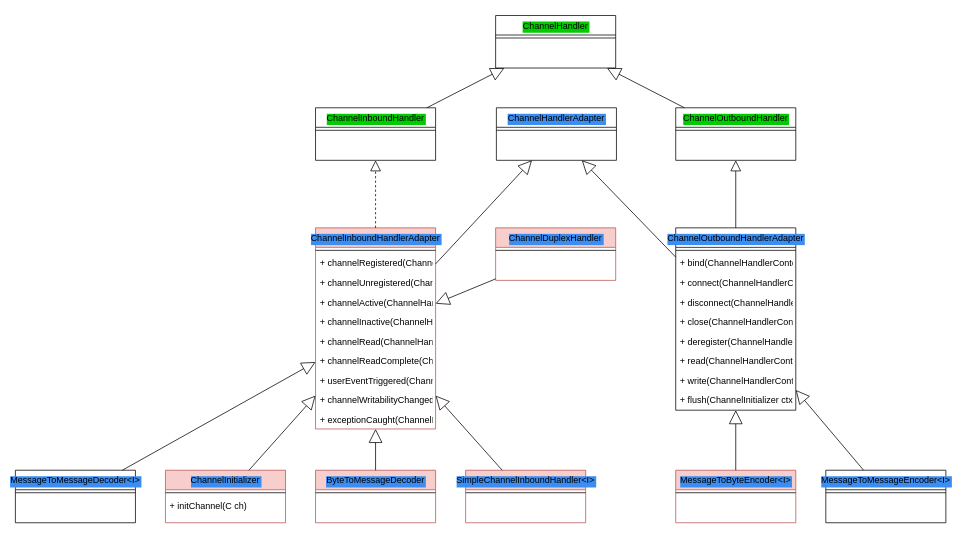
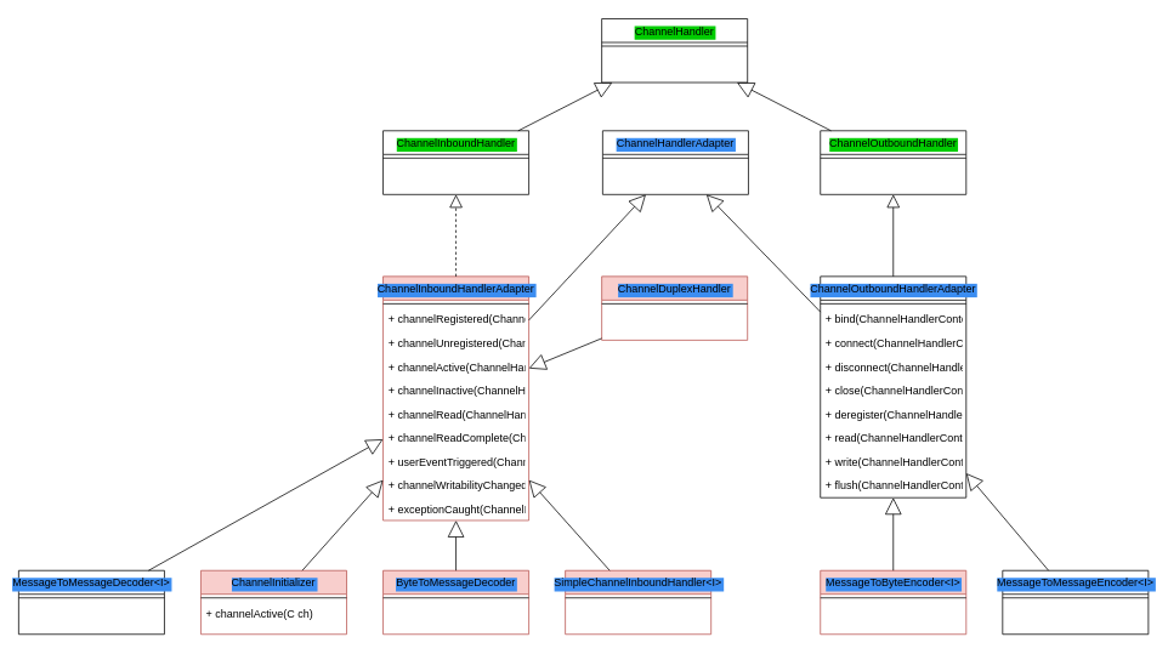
  <mxCell id="0" />
  <mxCell id="1" parent="0" />
  <mxCell id="2" value="ChannelHandler" style="swimlane;fontStyle=0;align=center;verticalAlign=top;childLayout=stackLayout;horizontal=1;startSize=26;horizontalStack=0;resizeParent=1;resizeLast=0;collapsible=1;marginBottom=0;rounded=0;shadow=0;strokeWidth=1;labelBackgroundColor=#00CC00;" parent="1" vertex="1"><mxGeometry x="660" y="20" width="160" height="70" as="geometry"><mxRectangle x="340" y="380" width="170" height="26" as="alternateBounds" /></mxGeometry></mxCell>
  <mxCell id="3" value="" style="line;html=1;strokeWidth=1;align=left;verticalAlign=middle;spacingTop=-1;spacingLeft=3;spacingRight=3;rotatable=0;labelPosition=right;points=[];portConstraint=eastwest;" parent="2" vertex="1"><mxGeometry y="26" width="160" height="8" as="geometry" /></mxCell>
  <mxCell id="4" value="ChannelOutboundHandler" style="swimlane;fontStyle=0;align=center;verticalAlign=top;childLayout=stackLayout;horizontal=1;startSize=26;horizontalStack=0;resizeParent=1;resizeLast=0;collapsible=1;marginBottom=0;rounded=0;shadow=0;strokeWidth=1;labelBackgroundColor=#00CC00;" parent="1" vertex="1"><mxGeometry x="900" y="143" width="160" height="70" as="geometry"><mxRectangle x="340" y="380" width="170" height="26" as="alternateBounds" /></mxGeometry></mxCell>
  <mxCell id="5" value="" style="line;html=1;strokeWidth=1;align=left;verticalAlign=middle;spacingTop=-1;spacingLeft=3;spacingRight=3;rotatable=0;labelPosition=right;points=[];portConstraint=eastwest;" parent="4" vertex="1"><mxGeometry y="26" width="160" height="8" as="geometry" /></mxCell>
  <mxCell id="6" value="ChannelHandlerAdapter" style="swimlane;fontStyle=0;align=center;verticalAlign=top;childLayout=stackLayout;horizontal=1;startSize=26;horizontalStack=0;resizeParent=1;resizeLast=0;collapsible=1;marginBottom=0;rounded=0;shadow=0;strokeWidth=1;labelBackgroundColor=#3B8DF1;" parent="1" vertex="1"><mxGeometry x="661" y="143" width="160" height="70" as="geometry"><mxRectangle x="340" y="380" width="170" height="26" as="alternateBounds" /></mxGeometry></mxCell>
  <mxCell id="7" value="" style="line;html=1;strokeWidth=1;align=left;verticalAlign=middle;spacingTop=-1;spacingLeft=3;spacingRight=3;rotatable=0;labelPosition=right;points=[];portConstraint=eastwest;" parent="6" vertex="1"><mxGeometry y="26" width="160" height="8" as="geometry" /></mxCell>
  <mxCell id="8" value="ChannelInboundHandler" style="swimlane;fontStyle=0;align=center;verticalAlign=top;childLayout=stackLayout;horizontal=1;startSize=26;horizontalStack=0;resizeParent=1;resizeLast=0;collapsible=1;marginBottom=0;rounded=0;shadow=0;strokeWidth=1;labelBackgroundColor=#00CC00;" parent="1" vertex="1"><mxGeometry x="420" y="143" width="160" height="70" as="geometry"><mxRectangle x="340" y="380" width="170" height="26" as="alternateBounds" /></mxGeometry></mxCell>
  <mxCell id="9" value="" style="line;html=1;strokeWidth=1;align=left;verticalAlign=middle;spacingTop=-1;spacingLeft=3;spacingRight=3;rotatable=0;labelPosition=right;points=[];portConstraint=eastwest;" parent="8" vertex="1"><mxGeometry y="26" width="160" height="8" as="geometry" /></mxCell>
  <mxCell id="10" value="" style="endArrow=block;endSize=16;endFill=0;html=1;" parent="1" source="8" target="2" edge="1"><mxGeometry width="160" relative="1" as="geometry"><mxPoint x="-10" y="153" as="sourcePoint" /><mxPoint x="-10" y="100" as="targetPoint" /></mxGeometry></mxCell>
  <mxCell id="11" value="" style="endArrow=block;endSize=16;endFill=0;html=1;" parent="1" source="4" target="2" edge="1"><mxGeometry width="160" relative="1" as="geometry"><mxPoint x="578.293" y="153" as="sourcePoint" /><mxPoint x="681.707" y="100" as="targetPoint" /></mxGeometry></mxCell>
  <mxCell id="12" value="ChannelInboundHandlerAdapter" style="swimlane;fontStyle=0;align=center;verticalAlign=top;childLayout=stackLayout;horizontal=1;startSize=26;horizontalStack=0;resizeParent=1;resizeLast=0;collapsible=1;marginBottom=0;rounded=0;shadow=0;strokeWidth=1;fillColor=#f8cecc;strokeColor=#b85450;labelBackgroundColor=#3B8DF1;" parent="1" vertex="1"><mxGeometry x="420" y="303" width="160" height="268" as="geometry"><mxRectangle x="340" y="380" width="170" height="26" as="alternateBounds" /></mxGeometry></mxCell>
  <mxCell id="13" value="" style="line;html=1;strokeWidth=1;align=left;verticalAlign=middle;spacingTop=-1;spacingLeft=3;spacingRight=3;rotatable=0;labelPosition=right;points=[];portConstraint=eastwest;" parent="12" vertex="1"><mxGeometry y="26" width="160" height="8" as="geometry" /></mxCell>
  <mxCell id="14" value="+ channelRegistered(ChannelHandlerContext ctx)" style="text;strokeColor=none;fillColor=none;align=left;verticalAlign=top;spacingLeft=4;spacingRight=4;overflow=hidden;rotatable=0;points=[[0,0.5],[1,0.5]];portConstraint=eastwest;" parent="12" vertex="1"><mxGeometry y="34" width="160" height="26" as="geometry" /></mxCell>
  <mxCell id="15" value="+ channelUnregistered(ChannelHandlerContext ctx)" style="text;strokeColor=none;fillColor=none;align=left;verticalAlign=top;spacingLeft=4;spacingRight=4;overflow=hidden;rotatable=0;points=[[0,0.5],[1,0.5]];portConstraint=eastwest;" parent="12" vertex="1"><mxGeometry y="60" width="160" height="26" as="geometry" /></mxCell>
  <mxCell id="16" value="+ channelActive(ChannelHandlerContext ctx)" style="text;strokeColor=none;fillColor=none;align=left;verticalAlign=top;spacingLeft=4;spacingRight=4;overflow=hidden;rotatable=0;points=[[0,0.5],[1,0.5]];portConstraint=eastwest;" parent="12" vertex="1"><mxGeometry y="86" width="160" height="26" as="geometry" /></mxCell>
  <mxCell id="17" value="+ channelInactive(ChannelHandlerContext ctx)" style="text;strokeColor=none;fillColor=none;align=left;verticalAlign=top;spacingLeft=4;spacingRight=4;overflow=hidden;rotatable=0;points=[[0,0.5],[1,0.5]];portConstraint=eastwest;" parent="12" vertex="1"><mxGeometry y="112" width="160" height="26" as="geometry" /></mxCell>
  <mxCell id="18" value="+ channelRead(ChannelHandlerContext ctx, Object msg)" style="text;strokeColor=none;fillColor=none;align=left;verticalAlign=top;spacingLeft=4;spacingRight=4;overflow=hidden;rotatable=0;points=[[0,0.5],[1,0.5]];portConstraint=eastwest;" parent="12" vertex="1"><mxGeometry y="138" width="160" height="26" as="geometry" /></mxCell>
  <mxCell id="19" value="+ channelReadComplete(ChannelHandlerContext ctx)" style="text;strokeColor=none;fillColor=none;align=left;verticalAlign=top;spacingLeft=4;spacingRight=4;overflow=hidden;rotatable=0;points=[[0,0.5],[1,0.5]];portConstraint=eastwest;" parent="12" vertex="1"><mxGeometry y="164" width="160" height="26" as="geometry" /></mxCell>
  <mxCell id="20" value="+ userEventTriggered(ChannelHandlerContext ctx, Object evt)" style="text;strokeColor=none;fillColor=none;align=left;verticalAlign=top;spacingLeft=4;spacingRight=4;overflow=hidden;rotatable=0;points=[[0,0.5],[1,0.5]];portConstraint=eastwest;" parent="12" vertex="1"><mxGeometry y="190" width="160" height="26" as="geometry" /></mxCell>
  <mxCell id="21" value="+ channelWritabilityChanged(ChannelHandlerContext ctx)" style="text;strokeColor=none;fillColor=none;align=left;verticalAlign=top;spacingLeft=4;spacingRight=4;overflow=hidden;rotatable=0;points=[[0,0.5],[1,0.5]];portConstraint=eastwest;" parent="12" vertex="1"><mxGeometry y="216" width="160" height="26" as="geometry" /></mxCell>
  <mxCell id="22" value="+ exceptionCaught(ChannelHandlerContext ctx, Throwable cause)" style="text;strokeColor=none;fillColor=none;align=left;verticalAlign=top;spacingLeft=4;spacingRight=4;overflow=hidden;rotatable=0;points=[[0,0.5],[1,0.5]];portConstraint=eastwest;" parent="12" vertex="1"><mxGeometry y="242" width="160" height="26" as="geometry" /></mxCell>
  <mxCell id="23" value="" style="endArrow=block;endSize=16;endFill=0;html=1;" parent="1" source="12" target="6" edge="1"><mxGeometry width="160" relative="1" as="geometry"><mxPoint x="578.293" y="153" as="sourcePoint" /><mxPoint x="681.707" y="100" as="targetPoint" /></mxGeometry></mxCell>
  <mxCell id="24" value="" style="endArrow=block;dashed=1;endFill=0;endSize=12;html=1;" parent="1" source="12" target="8" edge="1"><mxGeometry width="160" relative="1" as="geometry"><mxPoint x="750.715" y="153" as="sourcePoint" /><mxPoint x="750.285" y="100" as="targetPoint" /></mxGeometry></mxCell>
  <mxCell id="25" value="ChannelOutboundHandlerAdapter" style="swimlane;fontStyle=0;align=center;verticalAlign=top;childLayout=stackLayout;horizontal=1;startSize=26;horizontalStack=0;resizeParent=1;resizeLast=0;collapsible=1;marginBottom=0;rounded=0;shadow=0;strokeWidth=1;labelBackgroundColor=#3B8DF1;" parent="1" vertex="1"><mxGeometry x="900" y="303" width="160" height="243" as="geometry"><mxRectangle x="340" y="380" width="170" height="26" as="alternateBounds" /></mxGeometry></mxCell>
  <mxCell id="26" value="" style="line;html=1;strokeWidth=1;align=left;verticalAlign=middle;spacingTop=-1;spacingLeft=3;spacingRight=3;rotatable=0;labelPosition=right;points=[];portConstraint=eastwest;" parent="25" vertex="1"><mxGeometry y="26" width="160" height="8" as="geometry" /></mxCell>
  <mxCell id="27" value="+ bind(ChannelHandlerContext ctx, SocketAddress localAddress, ChannelPromise promise)" style="text;strokeColor=none;fillColor=none;align=left;verticalAlign=top;spacingLeft=4;spacingRight=4;overflow=hidden;rotatable=0;points=[[0,0.5],[1,0.5]];portConstraint=eastwest;" parent="25" vertex="1"><mxGeometry y="34" width="160" height="26" as="geometry" /></mxCell>
  <mxCell id="28" value="+ connect(ChannelHandlerContext ctx, SocketAddress remoteAddress, SocketAddress localAddress, ChannelPromise promise)" style="text;strokeColor=none;fillColor=none;align=left;verticalAlign=top;spacingLeft=4;spacingRight=4;overflow=hidden;rotatable=0;points=[[0,0.5],[1,0.5]];portConstraint=eastwest;" parent="25" vertex="1"><mxGeometry y="60" width="160" height="26" as="geometry" /></mxCell>
  <mxCell id="29" value="+ disconnect(ChannelHandlerContext ctx, ChannelPromise promise)" style="text;strokeColor=none;fillColor=none;align=left;verticalAlign=top;spacingLeft=4;spacingRight=4;overflow=hidden;rotatable=0;points=[[0,0.5],[1,0.5]];portConstraint=eastwest;" parent="25" vertex="1"><mxGeometry y="86" width="160" height="26" as="geometry" /></mxCell>
  <mxCell id="30" value="+ close(ChannelHandlerContext ctx, ChannelPromise promise)" style="text;strokeColor=none;fillColor=none;align=left;verticalAlign=top;spacingLeft=4;spacingRight=4;overflow=hidden;rotatable=0;points=[[0,0.5],[1,0.5]];portConstraint=eastwest;" parent="25" vertex="1"><mxGeometry y="112" width="160" height="26" as="geometry" /></mxCell>
  <mxCell id="31" value="+ deregister(ChannelHandlerContext ctx, ChannelPromise promise)" style="text;strokeColor=none;fillColor=none;align=left;verticalAlign=top;spacingLeft=4;spacingRight=4;overflow=hidden;rotatable=0;points=[[0,0.5],[1,0.5]];portConstraint=eastwest;" parent="25" vertex="1"><mxGeometry y="138" width="160" height="26" as="geometry" /></mxCell>
  <mxCell id="32" value="+ read(ChannelHandlerContext ctx)" style="text;strokeColor=none;fillColor=none;align=left;verticalAlign=top;spacingLeft=4;spacingRight=4;overflow=hidden;rotatable=0;points=[[0,0.5],[1,0.5]];portConstraint=eastwest;" parent="25" vertex="1"><mxGeometry y="164" width="160" height="26" as="geometry" /></mxCell>
  <mxCell id="33" value="+ write(ChannelHandlerContext ctx, Object msg, ChannelPromise promise)" style="text;strokeColor=none;fillColor=none;align=left;verticalAlign=top;spacingLeft=4;spacingRight=4;overflow=hidden;rotatable=0;points=[[0,0.5],[1,0.5]];portConstraint=eastwest;" parent="25" vertex="1"><mxGeometry y="190" width="160" height="26" as="geometry" /></mxCell>
- <mxCell id="34" value="+ flush(ChannelInitializer ctx)" style="text;strokeColor=none;fillColor=none;align=left;verticalAlign=top;spacingLeft=4;spacingRight=4;overflow=hidden;rotatable=0;points=[[0,0.5],[1,0.5]];portConstraint=eastwest;" parent="25" vertex="1"><mxGeometry y="216" width="160" height="26" as="geometry" /></mxCell>
+ <mxCell id="34" value="+ flush(ChannelHandlerContext ctx)" style="text;strokeColor=none;fillColor=none;align=left;verticalAlign=top;spacingLeft=4;spacingRight=4;overflow=hidden;rotatable=0;points=[[0,0.5],[1,0.5]];portConstraint=eastwest;" parent="25" vertex="1"><mxGeometry y="216" width="160" height="26" as="geometry" /></mxCell>
  <mxCell id="35" value="" style="endArrow=block;endSize=16;endFill=0;html=1;" parent="1" source="25" target="6" edge="1"><mxGeometry width="160" relative="1" as="geometry"><mxPoint x="590" y="332.299" as="sourcePoint" /><mxPoint x="711.949" y="223" as="targetPoint" /></mxGeometry></mxCell>
  <mxCell id="36" value="" style="endArrow=block;dashed=0;endFill=0;endSize=12;html=1;" parent="1" source="25" target="4" edge="1"><mxGeometry width="160" relative="1" as="geometry"><mxPoint x="510" y="270" as="sourcePoint" /><mxPoint x="510" y="223" as="targetPoint" /></mxGeometry></mxCell>
  <mxCell id="37" value="MessageToByteEncoder&lt;I&gt;" style="swimlane;fontStyle=0;align=center;verticalAlign=top;childLayout=stackLayout;horizontal=1;startSize=26;horizontalStack=0;resizeParent=1;resizeLast=0;collapsible=1;marginBottom=0;rounded=0;shadow=0;strokeWidth=1;fillColor=#f8cecc;strokeColor=#b85450;labelBackgroundColor=#3B8DF1;" parent="1" vertex="1"><mxGeometry x="900" y="626" width="160" height="70" as="geometry"><mxRectangle x="340" y="380" width="170" height="26" as="alternateBounds" /></mxGeometry></mxCell>
  <mxCell id="38" value="" style="line;html=1;strokeWidth=1;align=left;verticalAlign=middle;spacingTop=-1;spacingLeft=3;spacingRight=3;rotatable=0;labelPosition=right;points=[];portConstraint=eastwest;" parent="37" vertex="1"><mxGeometry y="26" width="160" height="8" as="geometry" /></mxCell>
  <mxCell id="39" value="" style="endArrow=block;endSize=16;endFill=0;html=1;" parent="1" source="37" target="25" edge="1"><mxGeometry width="160" relative="1" as="geometry"><mxPoint x="910" y="366.383" as="sourcePoint" /><mxPoint x="792.106" y="266" as="targetPoint" /></mxGeometry></mxCell>
  <mxCell id="40" value="MessageToMessageEncoder&lt;I&gt;" style="swimlane;fontStyle=0;align=center;verticalAlign=top;childLayout=stackLayout;horizontal=1;startSize=26;horizontalStack=0;resizeParent=1;resizeLast=0;collapsible=1;marginBottom=0;rounded=0;shadow=0;strokeWidth=1;labelBackgroundColor=#3B8DF1;" parent="1" vertex="1"><mxGeometry x="1100" y="626" width="160" height="70" as="geometry"><mxRectangle x="340" y="380" width="170" height="26" as="alternateBounds" /></mxGeometry></mxCell>
  <mxCell id="41" value="" style="line;html=1;strokeWidth=1;align=left;verticalAlign=middle;spacingTop=-1;spacingLeft=3;spacingRight=3;rotatable=0;labelPosition=right;points=[];portConstraint=eastwest;" parent="40" vertex="1"><mxGeometry y="26" width="160" height="8" as="geometry" /></mxCell>
  <mxCell id="42" value="" style="endArrow=block;endSize=16;endFill=0;html=1;" parent="1" source="40" target="25" edge="1"><mxGeometry width="160" relative="1" as="geometry"><mxPoint x="990" y="636" as="sourcePoint" /><mxPoint x="990" y="556" as="targetPoint" /></mxGeometry></mxCell>
  <mxCell id="43" value="ByteToMessageDecoder" style="swimlane;fontStyle=0;align=center;verticalAlign=top;childLayout=stackLayout;horizontal=1;startSize=26;horizontalStack=0;resizeParent=1;resizeLast=0;collapsible=1;marginBottom=0;rounded=0;shadow=0;strokeWidth=1;fillColor=#f8cecc;strokeColor=#b85450;labelBackgroundColor=#3B8DF1;" parent="1" vertex="1"><mxGeometry x="420" y="626" width="160" height="70" as="geometry"><mxRectangle x="340" y="380" width="170" height="26" as="alternateBounds" /></mxGeometry></mxCell>
  <mxCell id="44" value="" style="line;html=1;strokeWidth=1;align=left;verticalAlign=middle;spacingTop=-1;spacingLeft=3;spacingRight=3;rotatable=0;labelPosition=right;points=[];portConstraint=eastwest;" parent="43" vertex="1"><mxGeometry y="26" width="160" height="8" as="geometry" /></mxCell>
  <mxCell id="45" value="MessageToMessageDecoder&lt;I&gt;" style="swimlane;fontStyle=0;align=center;verticalAlign=top;childLayout=stackLayout;horizontal=1;startSize=26;horizontalStack=0;resizeParent=1;resizeLast=0;collapsible=1;marginBottom=0;rounded=0;shadow=0;strokeWidth=1;labelBackgroundColor=#3B8DF1;" parent="1" vertex="1"><mxGeometry x="20" y="626" width="160" height="70" as="geometry"><mxRectangle x="340" y="380" width="170" height="26" as="alternateBounds" /></mxGeometry></mxCell>
  <mxCell id="46" value="" style="line;html=1;strokeWidth=1;align=left;verticalAlign=middle;spacingTop=-1;spacingLeft=3;spacingRight=3;rotatable=0;labelPosition=right;points=[];portConstraint=eastwest;" parent="45" vertex="1"><mxGeometry y="26" width="160" height="8" as="geometry" /></mxCell>
  <mxCell id="47" value="SimpleChannelInboundHandler&lt;I&gt;" style="swimlane;fontStyle=0;align=center;verticalAlign=top;childLayout=stackLayout;horizontal=1;startSize=26;horizontalStack=0;resizeParent=1;resizeLast=0;collapsible=1;marginBottom=0;rounded=0;shadow=0;strokeWidth=1;fillColor=#f8cecc;strokeColor=#b85450;labelBackgroundColor=#3B8DF1;" parent="1" vertex="1"><mxGeometry x="620" y="626" width="160" height="70" as="geometry"><mxRectangle x="340" y="380" width="170" height="26" as="alternateBounds" /></mxGeometry></mxCell>
  <mxCell id="48" value="" style="line;html=1;strokeWidth=1;align=left;verticalAlign=middle;spacingTop=-1;spacingLeft=3;spacingRight=3;rotatable=0;labelPosition=right;points=[];portConstraint=eastwest;" parent="47" vertex="1"><mxGeometry y="26" width="160" height="8" as="geometry" /></mxCell>
  <mxCell id="49" value="" style="endArrow=block;endSize=16;endFill=0;html=1;" parent="1" source="47" target="12" edge="1"><mxGeometry width="160" relative="1" as="geometry"><mxPoint x="990" y="636" as="sourcePoint" /><mxPoint x="990" y="556" as="targetPoint" /></mxGeometry></mxCell>
  <mxCell id="50" value="" style="endArrow=block;endSize=16;endFill=0;html=1;" parent="1" source="43" target="12" edge="1"><mxGeometry width="160" relative="1" as="geometry"><mxPoint x="1000" y="646" as="sourcePoint" /><mxPoint x="1000" y="566" as="targetPoint" /></mxGeometry></mxCell>
  <mxCell id="51" value="" style="endArrow=block;endSize=16;endFill=0;html=1;" parent="1" source="45" target="12" edge="1"><mxGeometry width="160" relative="1" as="geometry"><mxPoint x="510" y="636" as="sourcePoint" /><mxPoint x="510" y="581" as="targetPoint" /></mxGeometry></mxCell>
  <mxCell id="52" value="ChannelInitializer" style="swimlane;fontStyle=0;align=center;verticalAlign=top;childLayout=stackLayout;horizontal=1;startSize=26;horizontalStack=0;resizeParent=1;resizeLast=0;collapsible=1;marginBottom=0;rounded=0;shadow=0;strokeWidth=1;fillColor=#f8cecc;strokeColor=#b85450;labelBackgroundColor=#3B8DF1;" parent="1" vertex="1"><mxGeometry x="220" y="626" width="160" height="70" as="geometry"><mxRectangle x="340" y="380" width="170" height="26" as="alternateBounds" /></mxGeometry></mxCell>
  <mxCell id="53" value="" style="line;html=1;strokeWidth=1;align=left;verticalAlign=middle;spacingTop=-1;spacingLeft=3;spacingRight=3;rotatable=0;labelPosition=right;points=[];portConstraint=eastwest;" parent="52" vertex="1"><mxGeometry y="26" width="160" height="8" as="geometry" /></mxCell>
- <mxCell id="54" value="+ initChannel(C ch)" style="text;strokeColor=none;fillColor=none;align=left;verticalAlign=top;spacingLeft=4;spacingRight=4;overflow=hidden;rotatable=0;points=[[0,0.5],[1,0.5]];portConstraint=eastwest;" parent="52" vertex="1"><mxGeometry y="34" width="160" height="26" as="geometry" /></mxCell>
+ <mxCell id="54" value="+ channelActive(C ch)" style="text;strokeColor=none;fillColor=none;align=left;verticalAlign=top;spacingLeft=4;spacingRight=4;overflow=hidden;rotatable=0;points=[[0,0.5],[1,0.5]];portConstraint=eastwest;" parent="52" vertex="1"><mxGeometry y="34" width="160" height="26" as="geometry" /></mxCell>
  <mxCell id="55" value="" style="endArrow=block;endSize=16;endFill=0;html=1;" parent="1" source="52" target="12" edge="1"><mxGeometry width="160" relative="1" as="geometry"><mxPoint x="172.5" y="636" as="sourcePoint" /><mxPoint x="430" y="491.8" as="targetPoint" /></mxGeometry></mxCell>
  <mxCell id="56" value="ChannelDuplexHandler" style="swimlane;fontStyle=0;align=center;verticalAlign=top;childLayout=stackLayout;horizontal=1;startSize=26;horizontalStack=0;resizeParent=1;resizeLast=0;collapsible=1;marginBottom=0;rounded=0;shadow=0;strokeWidth=1;fillColor=#f8cecc;strokeColor=#b85450;labelBackgroundColor=#3B8DF1;" parent="1" vertex="1"><mxGeometry x="660" y="303" width="160" height="70" as="geometry"><mxRectangle x="340" y="380" width="170" height="26" as="alternateBounds" /></mxGeometry></mxCell>
  <mxCell id="57" value="" style="line;html=1;strokeWidth=1;align=left;verticalAlign=middle;spacingTop=-1;spacingLeft=3;spacingRight=3;rotatable=0;labelPosition=right;points=[];portConstraint=eastwest;" parent="56" vertex="1"><mxGeometry y="26" width="160" height="8" as="geometry" /></mxCell>
  <mxCell id="58" value="" style="endArrow=block;endSize=16;endFill=0;html=1;" parent="1" source="56" target="12" edge="1"><mxGeometry width="160" relative="1" as="geometry"><mxPoint x="660" y="399.667" as="sourcePoint" /><mxPoint x="711.949" y="266" as="targetPoint" /></mxGeometry></mxCell>
